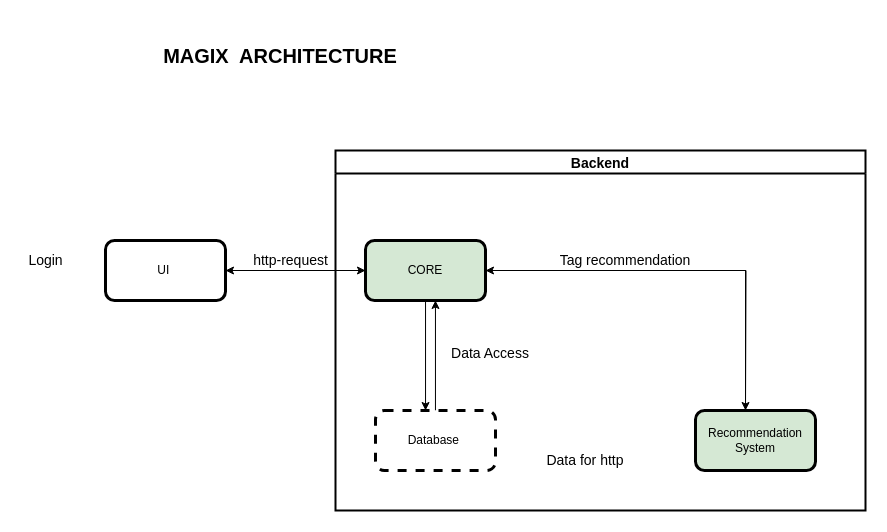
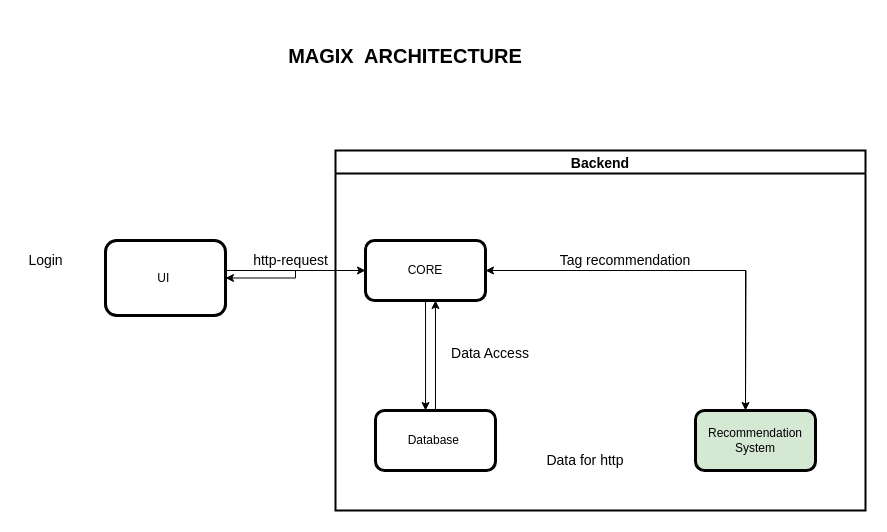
  <mxCell id="0" />
  <mxCell id="1" parent="0" />
  <mxCell id="2" style="edgeStyle=orthogonalEdgeStyle;rounded=0;orthogonalLoop=1;jettySize=auto;html=1;entryX=0;entryY=0.5;entryDx=0;entryDy=0;fontSize=14;" edge="1" parent="1" source="3" target="7"><mxGeometry relative="1" as="geometry"><Array as="points"><mxPoint x="185" y="270" /><mxPoint x="185" y="270" /></Array></mxGeometry></mxCell>
- <mxCell id="3" value="UI&amp;nbsp;" style="rounded=1;whiteSpace=wrap;html=1;strokeWidth=3;" vertex="1" parent="1"><mxGeometry x="105" y="240" width="120" height="60" as="geometry" /></mxCell>
+ <mxCell id="3" value="UI&amp;nbsp;" style="rounded=1;whiteSpace=wrap;html=1;strokeWidth=3;" vertex="1" parent="1"><mxGeometry x="105" y="240" width="120" height="75" as="geometry" /></mxCell>
  <mxCell id="4" style="edgeStyle=orthogonalEdgeStyle;rounded=0;orthogonalLoop=1;jettySize=auto;html=1;entryX=0.417;entryY=0;entryDx=0;entryDy=0;entryPerimeter=0;fontSize=14;" edge="1" parent="1" source="7" target="9"><mxGeometry relative="1" as="geometry" /></mxCell>
  <mxCell id="5" style="edgeStyle=orthogonalEdgeStyle;rounded=0;orthogonalLoop=1;jettySize=auto;html=1;entryX=1;entryY=0.5;entryDx=0;entryDy=0;fontSize=14;" edge="1" parent="1" source="7" target="3"><mxGeometry relative="1" as="geometry" /></mxCell>
  <mxCell id="6" style="edgeStyle=orthogonalEdgeStyle;rounded=0;orthogonalLoop=1;jettySize=auto;html=1;fontSize=14;" edge="1" parent="1" source="7"><mxGeometry relative="1" as="geometry"><mxPoint x="745" y="410" as="targetPoint" /></mxGeometry></mxCell>
- <mxCell id="7" value="CORE" style="rounded=1;whiteSpace=wrap;html=1;labelBorderColor=none;strokeWidth=3;fillColor=#d5e8d4;" vertex="1" parent="1"><mxGeometry x="365" y="240" width="120" height="60" as="geometry" /></mxCell>
+ <mxCell id="7" value="CORE" style="rounded=1;whiteSpace=wrap;html=1;labelBorderColor=none;strokeWidth=3;" vertex="1" parent="1"><mxGeometry x="365" y="240" width="120" height="60" as="geometry" /></mxCell>
  <mxCell id="8" style="edgeStyle=orthogonalEdgeStyle;rounded=0;orthogonalLoop=1;jettySize=auto;html=1;entryX=0.583;entryY=1;entryDx=0;entryDy=0;entryPerimeter=0;fontSize=14;" edge="1" parent="1" source="9" target="7"><mxGeometry relative="1" as="geometry" /></mxCell>
- <mxCell id="9" value="Database&amp;nbsp;" style="rounded=1;whiteSpace=wrap;html=1;strokeWidth=3;dashed=1;" vertex="1" parent="1"><mxGeometry x="375" y="410" width="120" height="60" as="geometry" /></mxCell>
+ <mxCell id="9" value="Database&amp;nbsp;" style="rounded=1;whiteSpace=wrap;html=1;strokeWidth=3;" vertex="1" parent="1"><mxGeometry x="375" y="410" width="120" height="60" as="geometry" /></mxCell>
  <mxCell id="10" style="edgeStyle=orthogonalEdgeStyle;rounded=0;orthogonalLoop=1;jettySize=auto;html=1;entryX=1;entryY=0.5;entryDx=0;entryDy=0;fontSize=14;" edge="1" parent="1" source="11" target="7"><mxGeometry relative="1" as="geometry"><Array as="points"><mxPoint x="745" y="270" /></Array></mxGeometry></mxCell>
  <mxCell id="11" value="Recommendation System" style="rounded=1;whiteSpace=wrap;html=1;strokeWidth=3;fillColor=#d5e8d4;" vertex="1" parent="1"><mxGeometry x="695" y="410" width="120" height="60" as="geometry" /></mxCell>
- <mxCell id="12" value="&lt;b style=&quot;font-size: 20px;&quot;&gt;MAGIX&amp;nbsp; ARCHITECTURE&lt;/b&gt;" style="text;html=1;strokeColor=none;fillColor=none;align=center;verticalAlign=middle;whiteSpace=wrap;rounded=0;fontSize=20;" vertex="1" parent="1"><mxGeometry x="140" y="20" width="280" height="70" as="geometry" /></mxCell>
+ <mxCell id="12" value="&lt;b style=&quot;font-size: 20px;&quot;&gt;MAGIX&amp;nbsp; ARCHITECTURE&lt;/b&gt;" style="text;html=1;strokeColor=none;fillColor=none;align=center;verticalAlign=middle;whiteSpace=wrap;rounded=0;fontSize=20;" vertex="1" parent="1"><mxGeometry x="265" y="20" width="280" height="70" as="geometry" /></mxCell>
  <mxCell id="13" value="http-request" style="text;html=1;align=center;verticalAlign=middle;resizable=0;points=[];autosize=1;strokeColor=none;fontSize=14;" vertex="1" parent="1"><mxGeometry x="245" y="250" width="90" height="20" as="geometry" /></mxCell>
  <mxCell id="14" value="&lt;font style=&quot;font-size: 14px&quot;&gt;Data Access&lt;/font&gt;" style="text;html=1;strokeColor=none;fillColor=none;align=center;verticalAlign=middle;whiteSpace=wrap;rounded=0;fontSize=20;" vertex="1" parent="1"><mxGeometry x="415" y="340" width="150" height="20" as="geometry" /></mxCell>
  <mxCell id="15" value="Data for http" style="text;html=1;strokeColor=none;fillColor=none;align=center;verticalAlign=middle;whiteSpace=wrap;rounded=0;fontSize=14;" vertex="1" parent="1"><mxGeometry x="515" y="450" width="140" height="20" as="geometry" /></mxCell>
  <mxCell id="16" value="Login" style="text;html=1;align=center;verticalAlign=middle;resizable=0;points=[];autosize=1;strokeColor=none;fontSize=14;" vertex="1" parent="1"><mxGeometry x="20" y="250" width="50" height="20" as="geometry" /></mxCell>
  <mxCell id="17" value="Tag recommendation" style="text;html=1;strokeColor=none;fillColor=none;align=center;verticalAlign=middle;whiteSpace=wrap;rounded=0;fontSize=14;" vertex="1" parent="1"><mxGeometry x="555" y="250" width="140" height="20" as="geometry" /></mxCell>
  <mxCell id="18" value="Backend" style="swimlane;labelBackgroundColor=none;fontSize=14;fontColor=none;strokeWidth=2;" vertex="1" parent="1"><mxGeometry x="335" y="150" width="530" height="360" as="geometry" /></mxCell>
